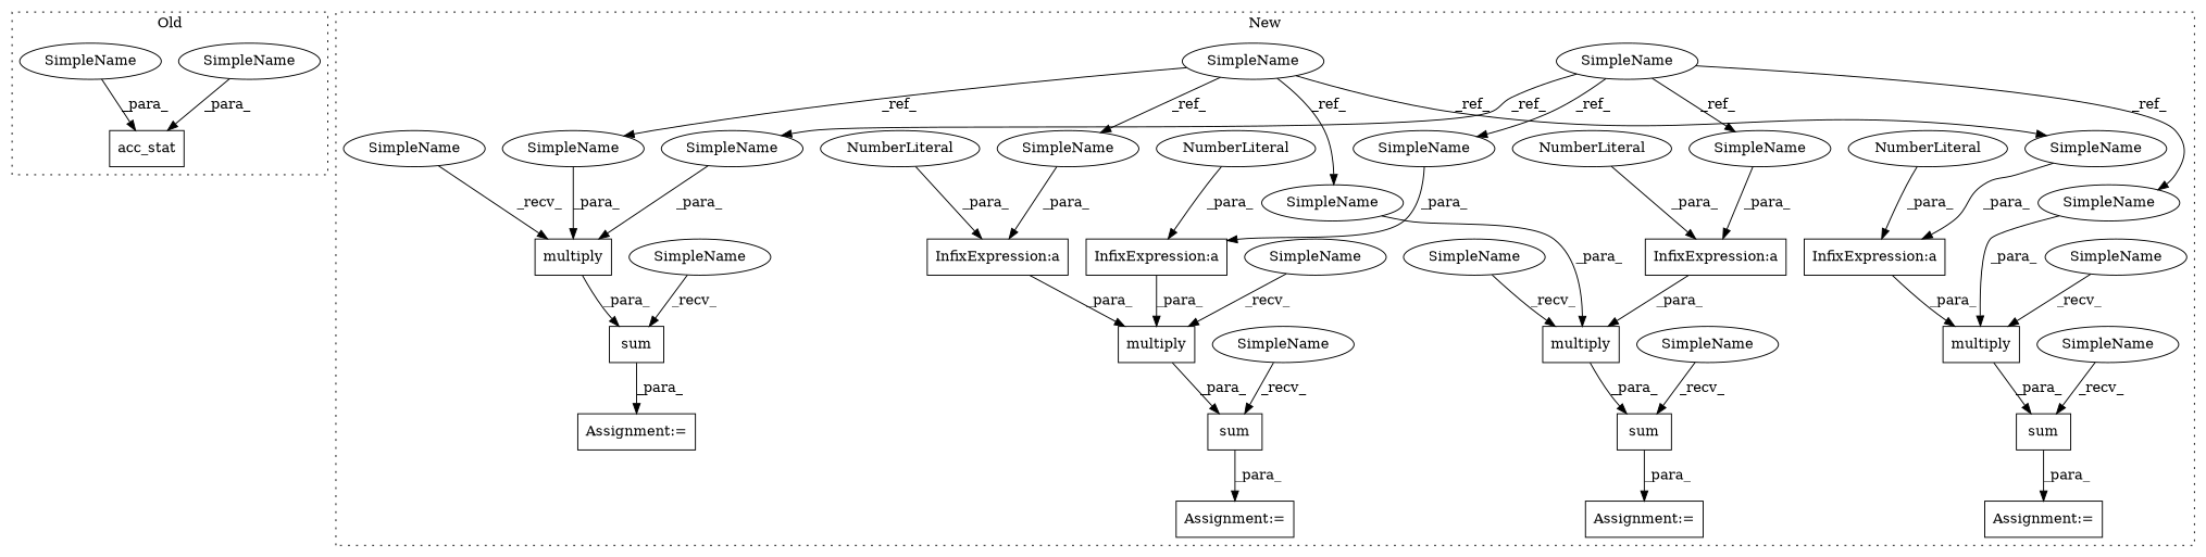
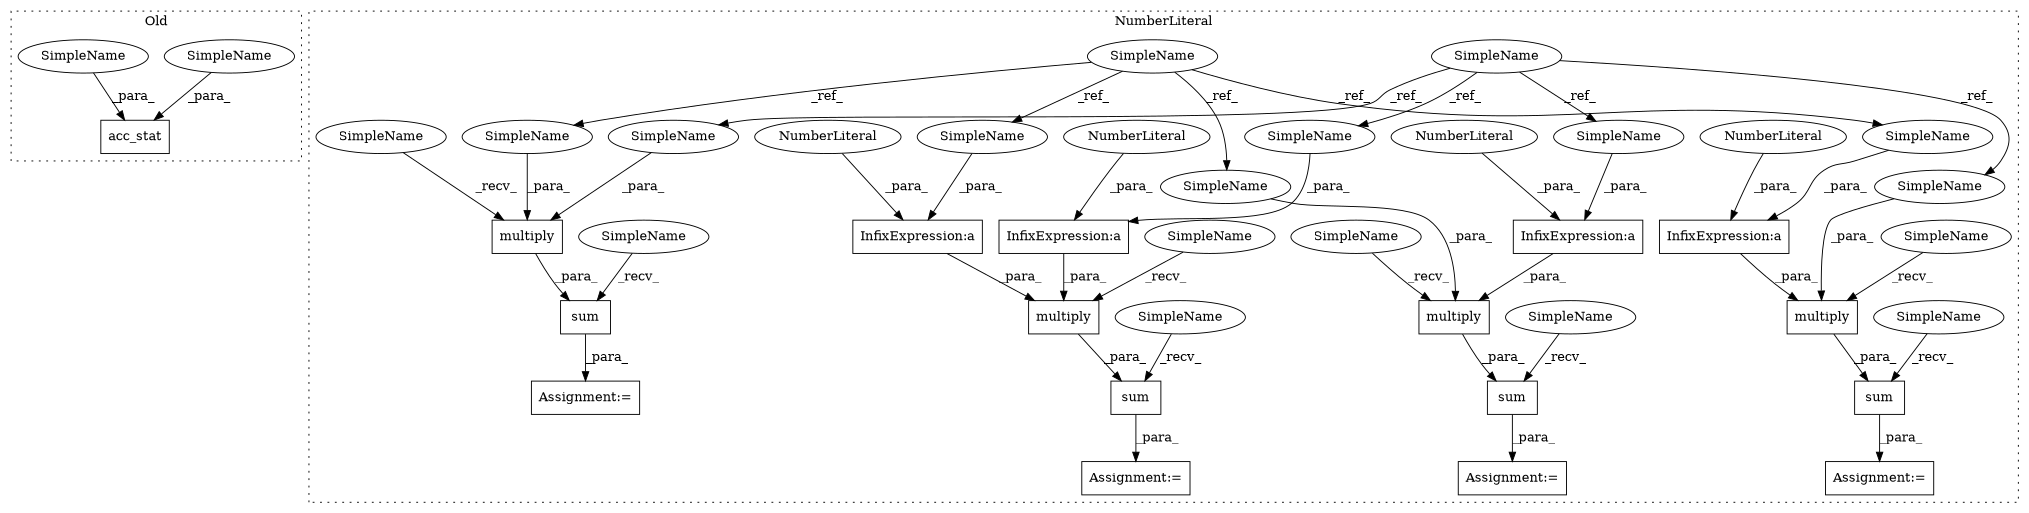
  digraph {
    node [a=42 l=1 shape=ellipse]
    n1 [a=32 l="9,1" label=acc_stat s="2176,2208" shape=box]
    n2 [l=8 label=SimpleName s=2185]
    n3 [l=14 label=SimpleName s=2194]
    n4 [a=32 l="4,1" label=sum s="2653,2708" shape=box]
    n5 [a=27 l=3 label="InfixExpression:a" s=2673 shape=box]
    n6 [a=34 label=NumberLiteral s=2672]
    n7 [a=32 l="9,1" label=multiply s="2663,2699" shape=box]
    n8 [a=32 l="4,1" label=sum s="2258,2313" shape=box]
    n9 [a=27 l=3 label="InfixExpression:a" s=2287 shape=box]
    n10 [a=34 label=NumberLiteral s=2286]
    n11 [l=14 label=SimpleName s=2191]
    n12 [a=32 l="4,1" label=sum s="2329,2380" shape=box]
    n13 [a=32 l="9,1" label=multiply s="2268,2304" shape=box]
    n14 [l=8 label=SimpleName s=2057]
    n15 [a=32 l="9,1" label=multiply s="2339,2371" shape=box]
    n16 [a=7 label="Assignment:=" s=2322 shape=box]
    n17 [a=7 label="Assignment:=" s=2646 shape=box]
    n18 [a=7 label="Assignment:=" s=2251 shape=box]
    n19 [a=27 l=3 label="InfixExpression:a" s=2596 shape=box]
    n20 [a=27 l=3 label="InfixExpression:a" s=2609 shape=box]
    n21 [a=34 label=NumberLiteral s=2608]
    n22 [a=34 label=NumberLiteral s=2595]
    n23 [a=32 l="4,1" label=sum s="2576,2635" shape=box]
    n24 [a=32 l="9,1" label=multiply s="2586,2626" shape=box]
    n25 [a=7 label="Assignment:=" s=2569 shape=box]
    n26 [l=5 label=SimpleName s=2570]
    n27 [l=5 label=SimpleName s=2252]
    n28 [l=5 label=SimpleName s=2262]
    n29 [l=5 label=SimpleName s=2647]
    n30 [l=5 label=SimpleName s=2657]
    n31 [l=5 label=SimpleName s=2580]
    n32 [l=5 label=SimpleName s=2323]
    n33 [l=5 label=SimpleName s=2333]
    n34 [l=8 label=SimpleName s=2348]
    n35 [l=8 label=SimpleName s=2599]
    n36 [l=8 label=SimpleName s=2676]
    n37 [l=8 label=SimpleName s=2277]
    n38 [l=14 label=SimpleName s=2685]
    n39 [l=14 label=SimpleName s=2612]
    n40 [l=14 label=SimpleName s=2357]
    n41 [l=14 label=SimpleName s=2290]
    subgraph cluster_1 {
      label=Old
      style=dotted
      n1
      n2
      n3
    }
    subgraph cluster_2 {
-     label=New
+     label=NumberLiteral
      style=dotted
      n4
      n5
      n6
      n7
      n8
      n9
      n10
      n11
      n12
      n13
      n14
      n15
      n16
      n17
      n18
      n19
      n20
      n21
      n22
      n23
      n24
      n25
      n26
      n27
      n28
      n29
      n30
      n31
      n32
      n33
      n34
      n35
      n36
      n37
      n38
      n39
      n40
      n41
    }
    n2 -> n1 [label=_para_]
    n3 -> n1 [label=_para_]
    n4 -> n17 [label=_para_]
    n5 -> n7 [label=_para_]
    n6 -> n5 [label=_para_]
    n7 -> n4 [label=_para_]
    n8 -> n18 [label=_para_]
    n9 -> n13 [label=_para_]
    n10 -> n9 [label=_para_]
    n11 -> n38 [label=_ref_]
    n11 -> n39 [label=_ref_]
    n11 -> n40 [label=_ref_]
    n11 -> n41 [label=_ref_]
    n12 -> n16 [label=_para_]
    n13 -> n8 [label=_para_]
    n14 -> n34 [label=_ref_]
    n14 -> n35 [label=_ref_]
    n14 -> n36 [label=_ref_]
    n14 -> n37 [label=_ref_]
    n15 -> n12 [label=_para_]
    n19 -> n24 [label=_para_]
    n20 -> n24 [label=_para_]
    n21 -> n20 [label=_para_]
    n22 -> n19 [label=_para_]
    n23 -> n25 [label=_para_]
    n24 -> n23 [label=_para_]
    n26 -> n23 [label=_recv_]
    n27 -> n8 [label=_recv_]
    n28 -> n13 [label=_recv_]
    n29 -> n4 [label=_recv_]
    n30 -> n7 [label=_recv_]
    n31 -> n24 [label=_recv_]
    n32 -> n12 [label=_recv_]
    n33 -> n15 [label=_recv_]
    n34 -> n15 [label=_para_]
    n35 -> n19 [label=_para_]
    n36 -> n5 [label=_para_]
    n37 -> n13 [label=_para_]
    n38 -> n7 [label=_para_]
    n39 -> n20 [label=_para_]
    n40 -> n15 [label=_para_]
    n41 -> n9 [label=_para_]
  }
